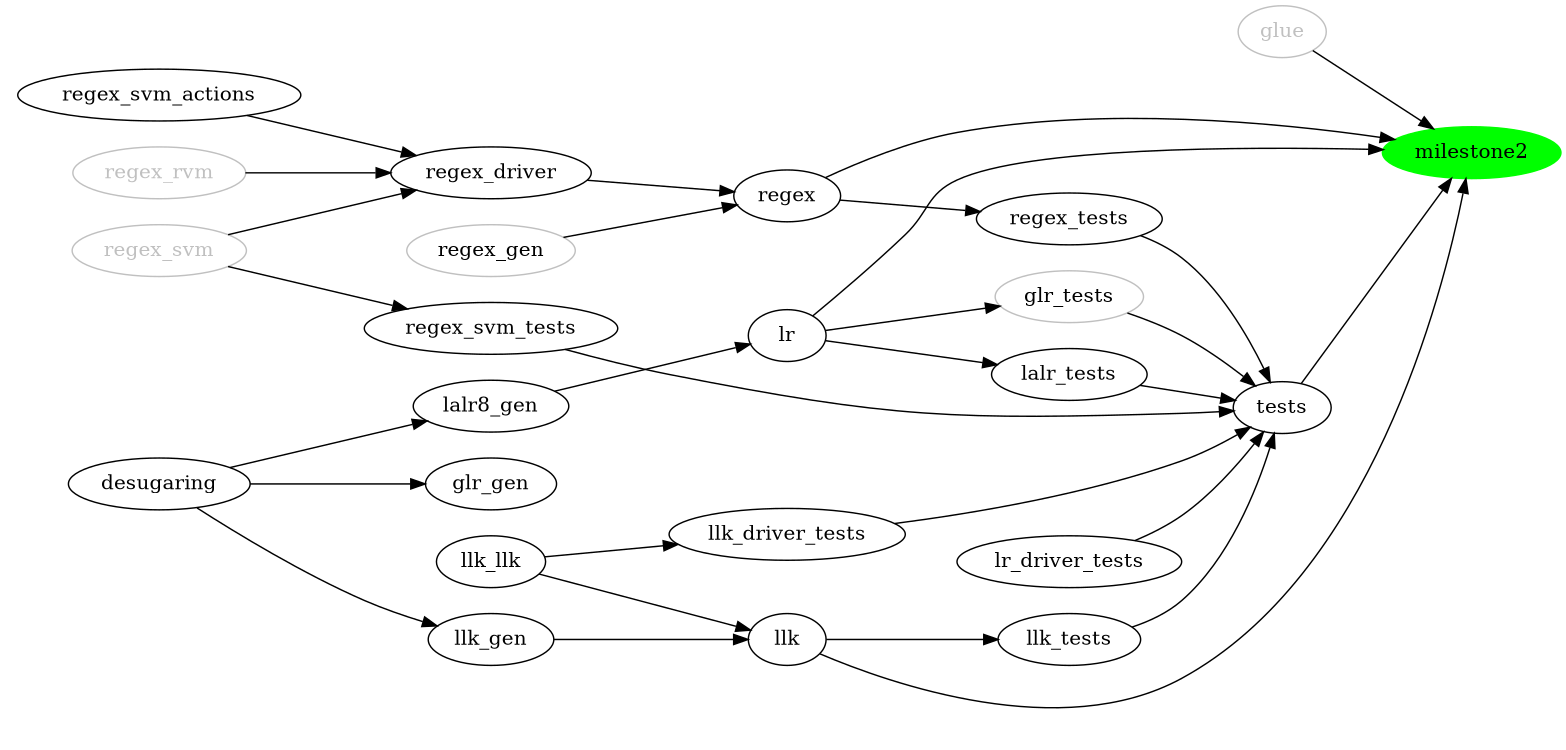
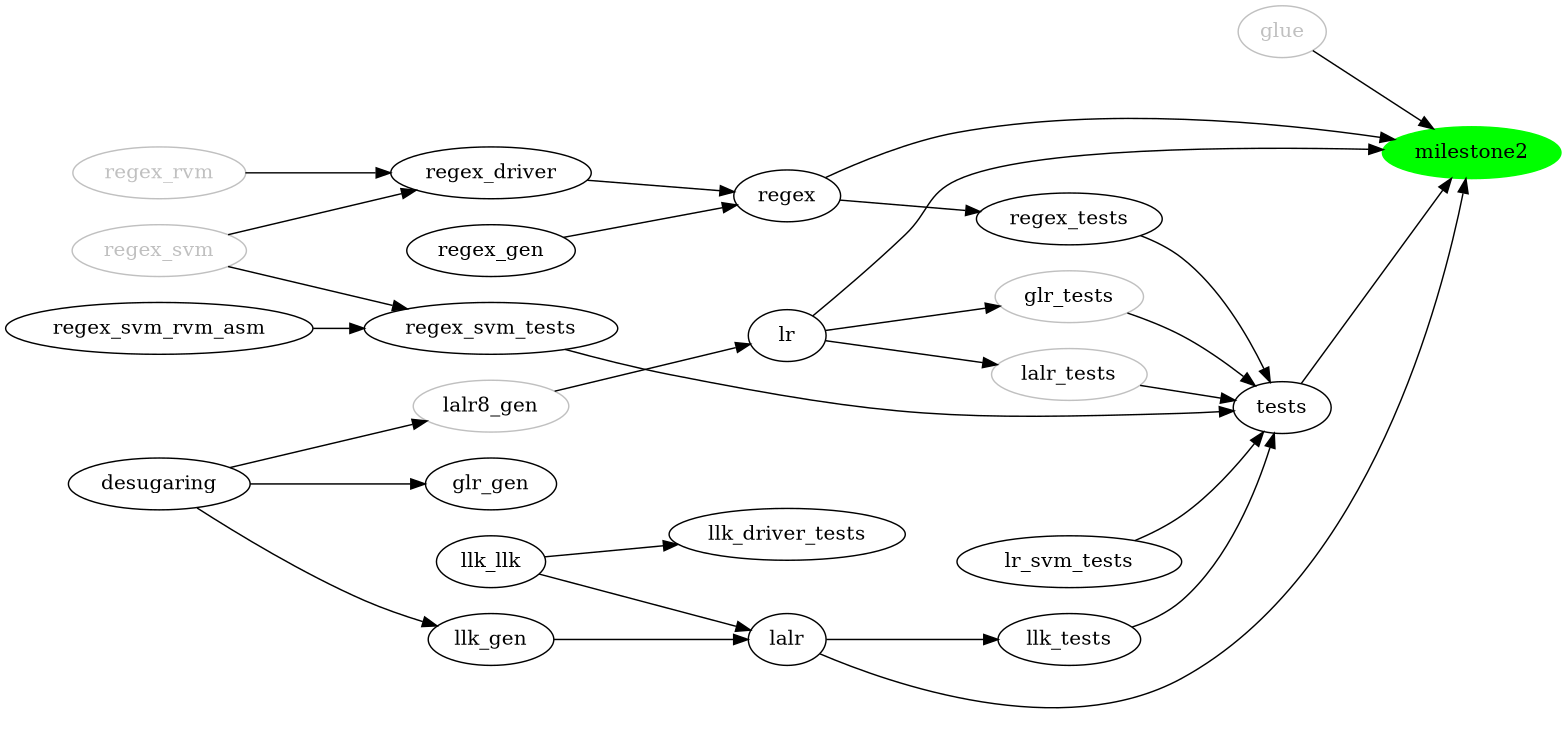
  digraph {
    rankdir=LR
    glue [color=gray fontcolor=gray]
    regex_svm [color=gray fontcolor=gray]
    regex_rvm [color=gray fontcolor=gray]
    milestone2 [color=green style=filled]
    regex_driver
    regex_svm_tests
    regex
    tests
-   llk
+   llk [label=lalr]
    llk_tests
    lr
-   lalr_tests
+   lalr_tests [color=gray]
    glr_tests [color=gray]
-   lalr8_gen
-   lr_driver_tests
+   lalr8_gen [color=gray]
+   lr_driver_tests [label=lr_svm_tests]
    regex_tests
-   regex_gen [color=gray]
-   regex_svm_actions
+   regex_gen
    n19 [label=llk_llk]
    llk_driver_tests
    llk_gen
+   regex_svm_rvm_asm
    desugaring
    glr_gen
    subgraph sub_1 {
      glue
      regex_svm
      regex_rvm
    }
    glue -> milestone2
    regex_svm -> regex_driver
    regex_svm -> regex_svm_tests
    regex_rvm -> regex_driver
    regex_driver -> regex
    regex_svm_tests -> tests
    regex -> milestone2
    regex -> regex_tests
    tests -> milestone2
    llk -> milestone2
    llk -> llk_tests
    llk_tests -> tests
    lr -> milestone2
    lr -> lalr_tests
    lr -> glr_tests
    lalr_tests -> tests
    glr_tests -> tests
    lalr8_gen -> lr
    lr_driver_tests -> tests
    regex_tests -> tests
    regex_gen -> regex
-   regex_svm_actions -> regex_driver
    n19 -> llk
    n19 -> llk_driver_tests
-   llk_driver_tests -> tests
    llk_gen -> llk
+   regex_svm_rvm_asm -> regex_svm_tests
    desugaring -> lalr8_gen
    desugaring -> llk_gen
    desugaring -> glr_gen
  }
